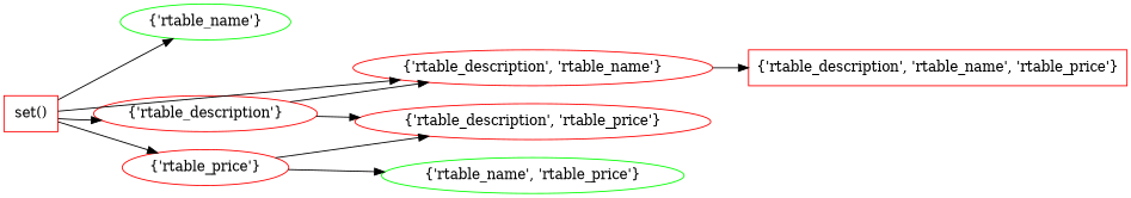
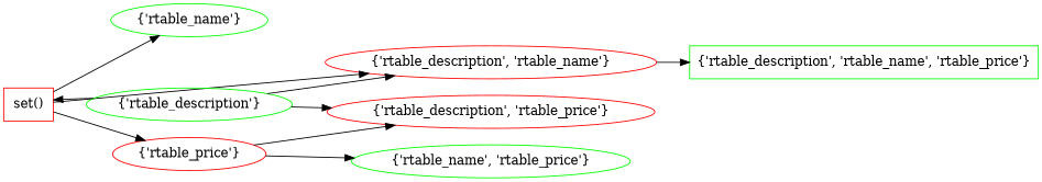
  digraph {
    rankdir=LR
    splines=line
    node [color=red]
-   "{'rtable_description', 'rtable_name', 'rtable_price'}" [shape=box]
+   "{'rtable_description', 'rtable_name', 'rtable_price'}" [color=green shape=box]
    "set()" [shape=box]
    "{'rtable_name'}" [color=green]
-   "{'rtable_description'}"
+   "{'rtable_description'}" [color=green]
    "{'rtable_price'}"
    "{'rtable_description', 'rtable_name'}"
    "{'rtable_description', 'rtable_price'}"
    "{'rtable_name', 'rtable_price'}" [color=green]
    "set()" -> "{'rtable_name'}"
-   "set()" -> "{'rtable_description'}"
+   "{'rtable_description'}" -> "set()"
    "set()" -> "{'rtable_price'}"
    "set()" -> "{'rtable_description', 'rtable_name'}"
    "{'rtable_description'}" -> "{'rtable_description', 'rtable_name'}"
    "{'rtable_description'}" -> "{'rtable_description', 'rtable_price'}"
    "{'rtable_price'}" -> "{'rtable_description', 'rtable_price'}"
    "{'rtable_price'}" -> "{'rtable_name', 'rtable_price'}"
    "{'rtable_description', 'rtable_name'}" -> "{'rtable_description', 'rtable_name', 'rtable_price'}"
  }
